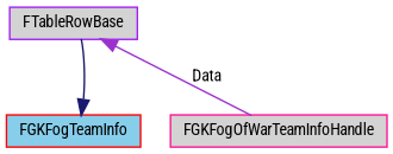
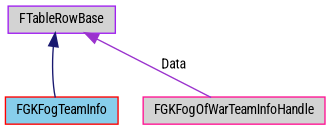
  digraph {
    fontname="Roboto Condensed"
    node [fillcolor=lightgrey fontname="Roboto Condensed" fontsize=10 shape=record style=filled]
    edge [dir=back fontname="Roboto Condensed" fontsize=10 labelfontname=Helvetica labelfontsize=10 style=solid]
    n1 [color=deeppink fontcolor=black height=0.2 label=FGKFogOfWarTeamInfoHandle width=0.4]
    n2 [color=red fillcolor=skyblue height=0.2 label=FGKFogTeamInfo width=0.4]
    n3 [color=purple height=0.2 label=FTableRowBase width=0.4]
    n3 -> n1 [color=darkorchid3 label=" Data"]
-   n2 -> n3 [color=midnightblue]
+   n3 -> n2 [color=midnightblue]
  }
